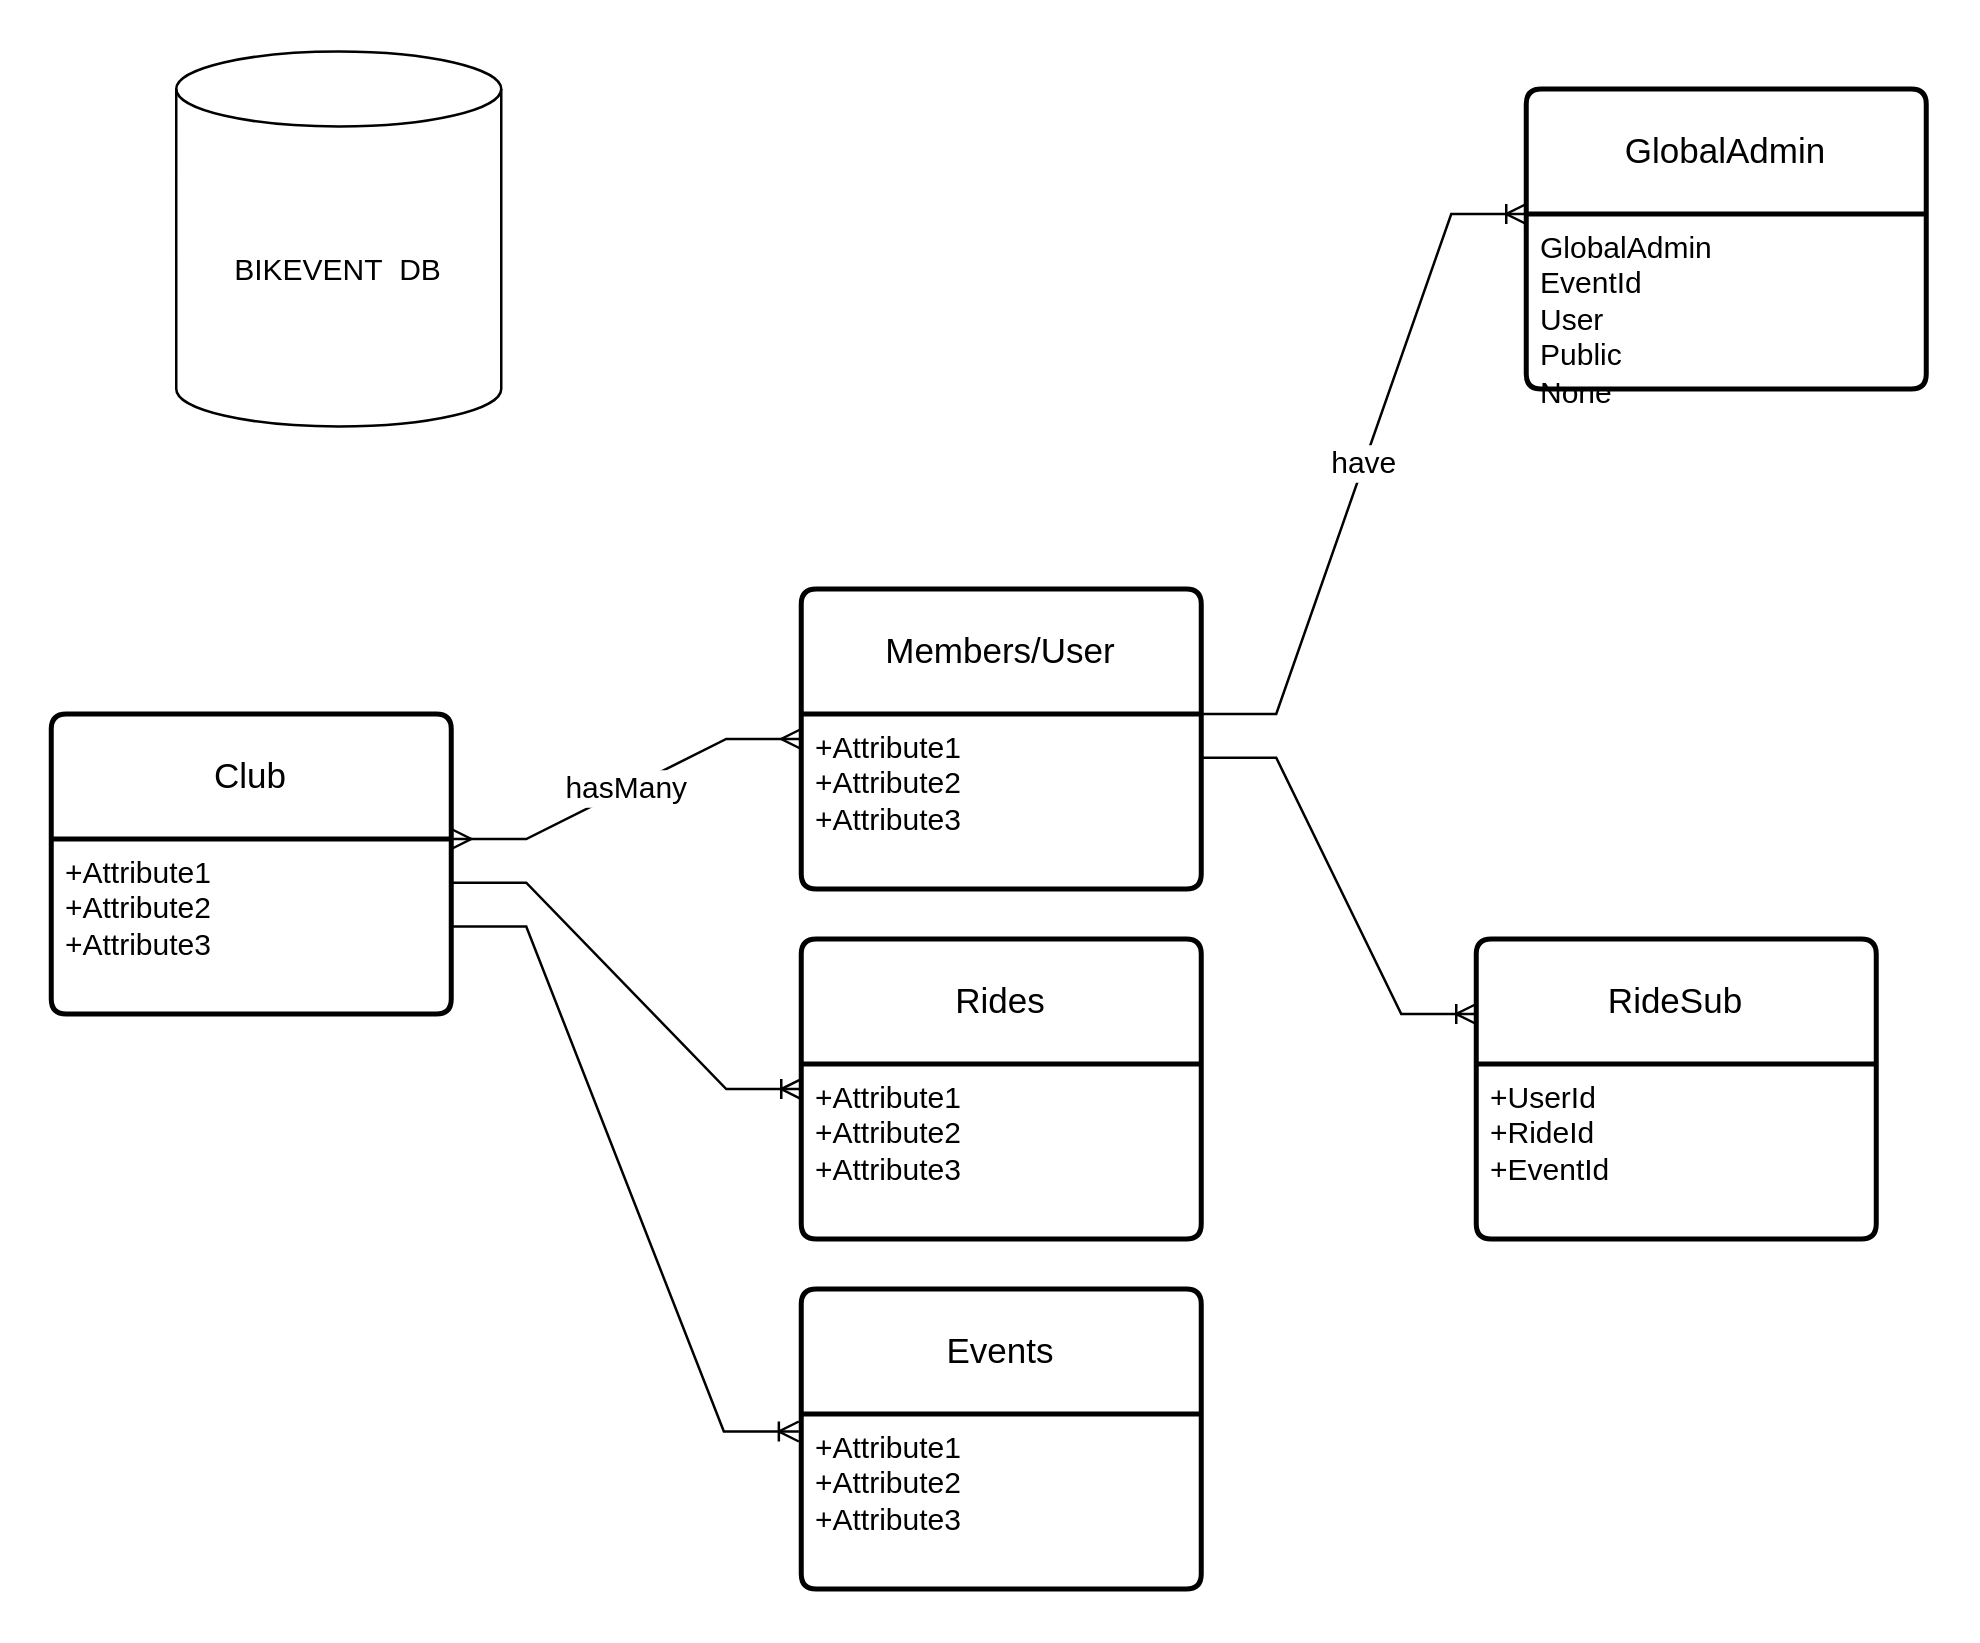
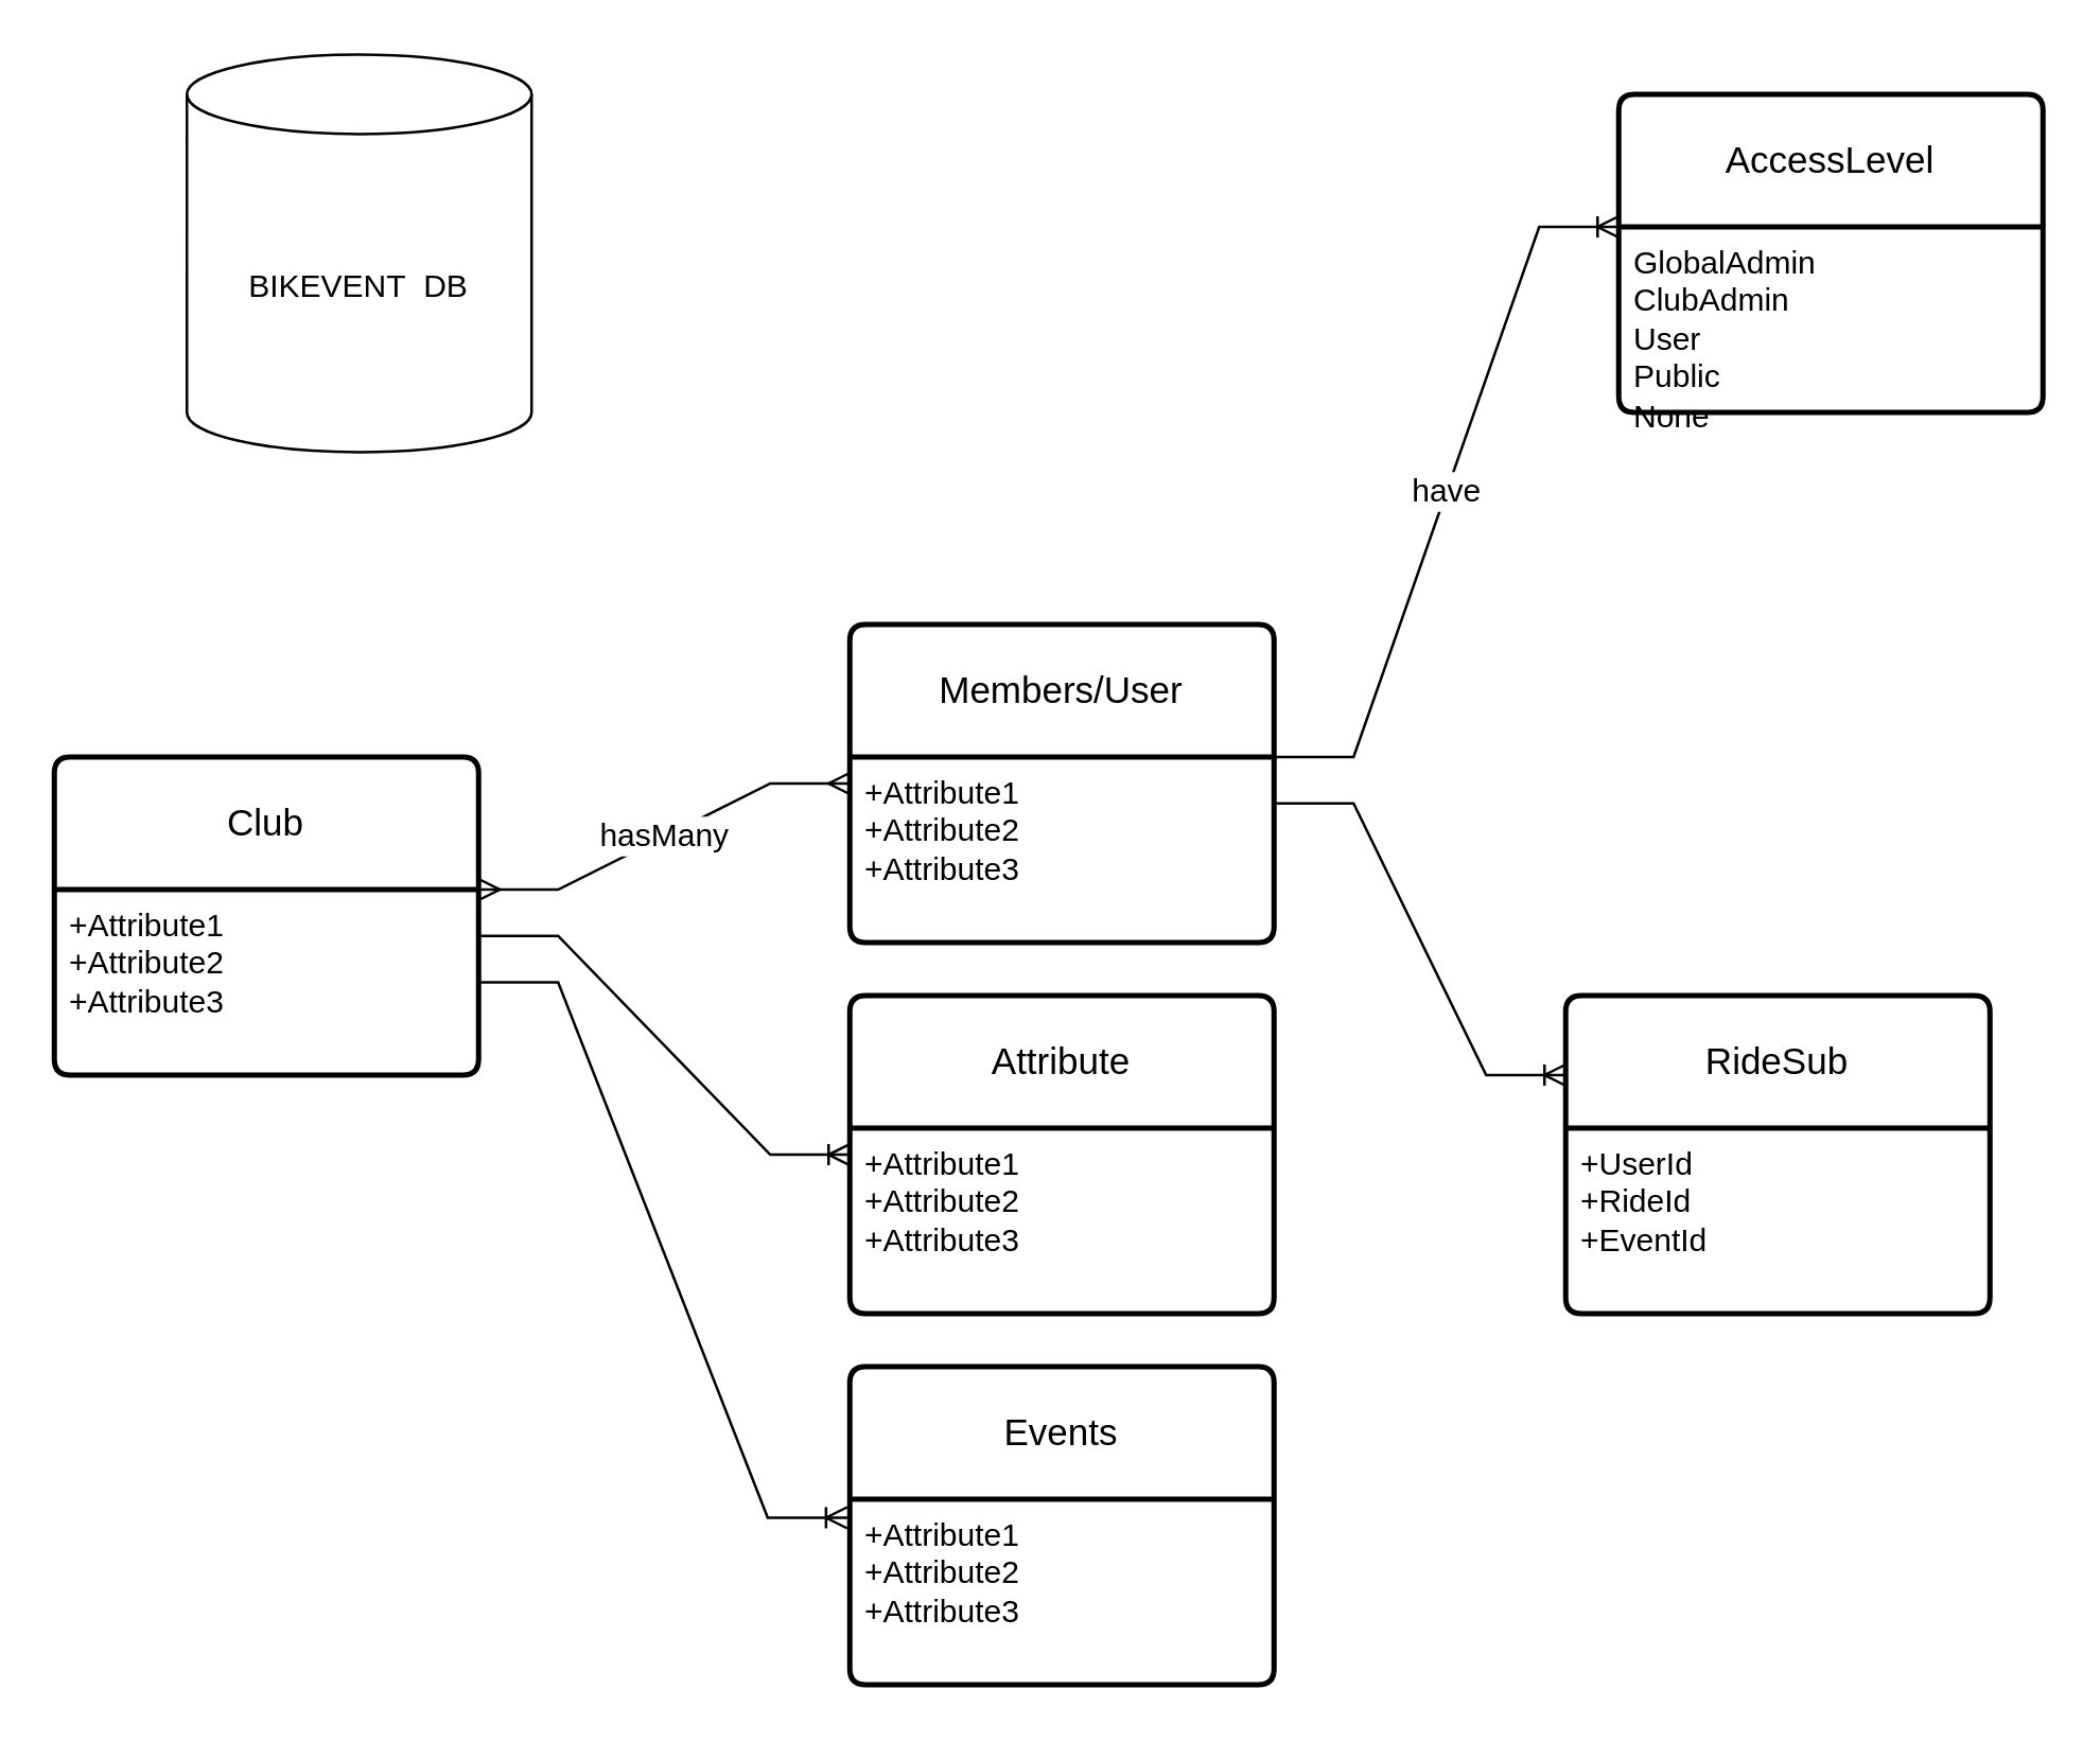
  <mxCell id="0" />
  <mxCell id="1" parent="0" />
  <mxCell id="2" value="BIKEVENT&amp;nbsp; DB" style="shape=cylinder3;whiteSpace=wrap;html=1;boundedLbl=1;backgroundOutline=1;size=15;" vertex="1" parent="1"><mxGeometry x="70" y="20" width="130" height="150" as="geometry" /></mxCell>
  <mxCell id="3" value="Members/User" style="swimlane;childLayout=stackLayout;horizontal=1;startSize=50;horizontalStack=0;rounded=1;fontSize=14;fontStyle=0;strokeWidth=2;resizeParent=0;resizeLast=1;shadow=0;dashed=0;align=center;arcSize=4;whiteSpace=wrap;html=1;" vertex="1" parent="1"><mxGeometry x="320" y="235" width="160" height="120" as="geometry" /></mxCell>
  <mxCell id="4" value="+Attribute1&#10;+Attribute2&#10;+Attribute3" style="align=left;strokeColor=none;fillColor=none;spacingLeft=4;fontSize=12;verticalAlign=top;resizable=0;rotatable=0;part=1;html=1;" vertex="1" parent="3"><mxGeometry y="50" width="160" height="70" as="geometry" /></mxCell>
  <mxCell id="5" value="Club" style="swimlane;childLayout=stackLayout;horizontal=1;startSize=50;horizontalStack=0;rounded=1;fontSize=14;fontStyle=0;strokeWidth=2;resizeParent=0;resizeLast=1;shadow=0;dashed=0;align=center;arcSize=4;whiteSpace=wrap;html=1;" vertex="1" parent="1"><mxGeometry x="20" y="285" width="160" height="120" as="geometry" /></mxCell>
  <mxCell id="6" value="+Attribute1&#10;+Attribute2&#10;+Attribute3" style="align=left;strokeColor=none;fillColor=none;spacingLeft=4;fontSize=12;verticalAlign=top;resizable=0;rotatable=0;part=1;html=1;" vertex="1" parent="5"><mxGeometry y="50" width="160" height="70" as="geometry" /></mxCell>
- <mxCell id="7" value="Rides" style="swimlane;childLayout=stackLayout;horizontal=1;startSize=50;horizontalStack=0;rounded=1;fontSize=14;fontStyle=0;strokeWidth=2;resizeParent=0;resizeLast=1;shadow=0;dashed=0;align=center;arcSize=4;whiteSpace=wrap;html=1;" vertex="1" parent="1"><mxGeometry x="320" y="375" width="160" height="120" as="geometry" /></mxCell>
+ <mxCell id="7" value="Attribute" style="swimlane;childLayout=stackLayout;horizontal=1;startSize=50;horizontalStack=0;rounded=1;fontSize=14;fontStyle=0;strokeWidth=2;resizeParent=0;resizeLast=1;shadow=0;dashed=0;align=center;arcSize=4;whiteSpace=wrap;html=1;" vertex="1" parent="1"><mxGeometry x="320" y="375" width="160" height="120" as="geometry" /></mxCell>
  <mxCell id="8" value="+Attribute1&#10;+Attribute2&#10;+Attribute3" style="align=left;strokeColor=none;fillColor=none;spacingLeft=4;fontSize=12;verticalAlign=top;resizable=0;rotatable=0;part=1;html=1;" vertex="1" parent="7"><mxGeometry y="50" width="160" height="70" as="geometry" /></mxCell>
  <mxCell id="9" value="Events" style="swimlane;childLayout=stackLayout;horizontal=1;startSize=50;horizontalStack=0;rounded=1;fontSize=14;fontStyle=0;strokeWidth=2;resizeParent=0;resizeLast=1;shadow=0;dashed=0;align=center;arcSize=4;whiteSpace=wrap;html=1;" vertex="1" parent="1"><mxGeometry x="320" y="515" width="160" height="120" as="geometry" /></mxCell>
  <mxCell id="10" value="+Attribute1&#10;+Attribute2&#10;+Attribute3" style="align=left;strokeColor=none;fillColor=none;spacingLeft=4;fontSize=12;verticalAlign=top;resizable=0;rotatable=0;part=1;html=1;" vertex="1" parent="9"><mxGeometry y="50" width="160" height="70" as="geometry" /></mxCell>
  <mxCell id="11" value="" style="edgeStyle=entityRelationEdgeStyle;fontSize=12;html=1;endArrow=ERoneToMany;rounded=0;entryX=0;entryY=0.143;entryDx=0;entryDy=0;exitX=1;exitY=0.25;exitDx=0;exitDy=0;entryPerimeter=0;" edge="1" parent="1" source="6" target="8"><mxGeometry width="100" height="100" relative="1" as="geometry"><mxPoint x="210" y="445" as="sourcePoint" /><mxPoint x="310" y="345" as="targetPoint" /></mxGeometry></mxCell>
  <mxCell id="12" value="" style="edgeStyle=entityRelationEdgeStyle;fontSize=12;html=1;endArrow=ERoneToMany;rounded=0;entryX=-0.006;entryY=0.1;entryDx=0;entryDy=0;exitX=1;exitY=0.5;exitDx=0;exitDy=0;entryPerimeter=0;" edge="1" parent="1" source="6" target="10"><mxGeometry width="100" height="100" relative="1" as="geometry"><mxPoint x="220" y="455" as="sourcePoint" /><mxPoint x="395" y="455" as="targetPoint" /></mxGeometry></mxCell>
  <mxCell id="13" value="hasMany" style="edgeStyle=entityRelationEdgeStyle;fontSize=12;html=1;endArrow=ERmany;startArrow=ERmany;rounded=0;exitX=1;exitY=0;exitDx=0;exitDy=0;entryX=0;entryY=0.5;entryDx=0;entryDy=0;" edge="1" parent="1" source="6" target="3"><mxGeometry width="100" height="100" relative="1" as="geometry"><mxPoint x="170" y="425" as="sourcePoint" /><mxPoint x="270" y="325" as="targetPoint" /><Array as="points"><mxPoint x="60" y="255" /><mxPoint x="70" y="185" /></Array></mxGeometry></mxCell>
  <mxCell id="14" value="RideSub" style="swimlane;childLayout=stackLayout;horizontal=1;startSize=50;horizontalStack=0;rounded=1;fontSize=14;fontStyle=0;strokeWidth=2;resizeParent=0;resizeLast=1;shadow=0;dashed=0;align=center;arcSize=4;whiteSpace=wrap;html=1;" vertex="1" parent="1"><mxGeometry x="590" y="375" width="160" height="120" as="geometry" /></mxCell>
  <mxCell id="15" value="+UserId&lt;br&gt;+RideId&lt;div&gt;+EventId&lt;/div&gt;" style="align=left;strokeColor=none;fillColor=none;spacingLeft=4;fontSize=12;verticalAlign=top;resizable=0;rotatable=0;part=1;html=1;" vertex="1" parent="14"><mxGeometry y="50" width="160" height="70" as="geometry" /></mxCell>
- <mxCell id="16" value="GlobalAdmin" style="swimlane;childLayout=stackLayout;horizontal=1;startSize=50;horizontalStack=0;rounded=1;fontSize=14;fontStyle=0;strokeWidth=2;resizeParent=0;resizeLast=1;shadow=0;dashed=0;align=center;arcSize=4;whiteSpace=wrap;html=1;" vertex="1" parent="1"><mxGeometry x="610" y="35" width="160" height="120" as="geometry" /></mxCell>
- <mxCell id="17" value="GlobalAdmin&lt;br&gt;EventId&lt;br&gt;User&lt;br&gt;Public&lt;br&gt;None" style="align=left;strokeColor=none;fillColor=none;spacingLeft=4;fontSize=12;verticalAlign=top;resizable=0;rotatable=0;part=1;html=1;" vertex="1" parent="16"><mxGeometry y="50" width="160" height="70" as="geometry" /></mxCell>
+ <mxCell id="16" value="AccessLevel" style="swimlane;childLayout=stackLayout;horizontal=1;startSize=50;horizontalStack=0;rounded=1;fontSize=14;fontStyle=0;strokeWidth=2;resizeParent=0;resizeLast=1;shadow=0;dashed=0;align=center;arcSize=4;whiteSpace=wrap;html=1;" vertex="1" parent="1"><mxGeometry x="610" y="35" width="160" height="120" as="geometry" /></mxCell>
+ <mxCell id="17" value="GlobalAdmin&lt;br&gt;ClubAdmin&lt;br&gt;User&lt;br&gt;Public&lt;br&gt;None" style="align=left;strokeColor=none;fillColor=none;spacingLeft=4;fontSize=12;verticalAlign=top;resizable=0;rotatable=0;part=1;html=1;" vertex="1" parent="16"><mxGeometry y="50" width="160" height="70" as="geometry" /></mxCell>
  <mxCell id="18" value="have" style="edgeStyle=entityRelationEdgeStyle;fontSize=12;html=1;endArrow=ERoneToMany;rounded=0;exitX=1;exitY=0;exitDx=0;exitDy=0;entryX=0;entryY=0;entryDx=0;entryDy=0;" edge="1" parent="1" source="4" target="17"><mxGeometry width="100" height="100" relative="1" as="geometry"><mxPoint x="660" y="365" as="sourcePoint" /><mxPoint x="760" y="265" as="targetPoint" /></mxGeometry></mxCell>
  <mxCell id="19" value="" style="edgeStyle=entityRelationEdgeStyle;fontSize=12;html=1;endArrow=ERoneToMany;rounded=0;entryX=0;entryY=0.25;entryDx=0;entryDy=0;exitX=1;exitY=0.25;exitDx=0;exitDy=0;" edge="1" parent="1" source="4" target="14"><mxGeometry width="100" height="100" relative="1" as="geometry"><mxPoint x="190" y="363" as="sourcePoint" /><mxPoint x="330" y="445" as="targetPoint" /></mxGeometry></mxCell>
